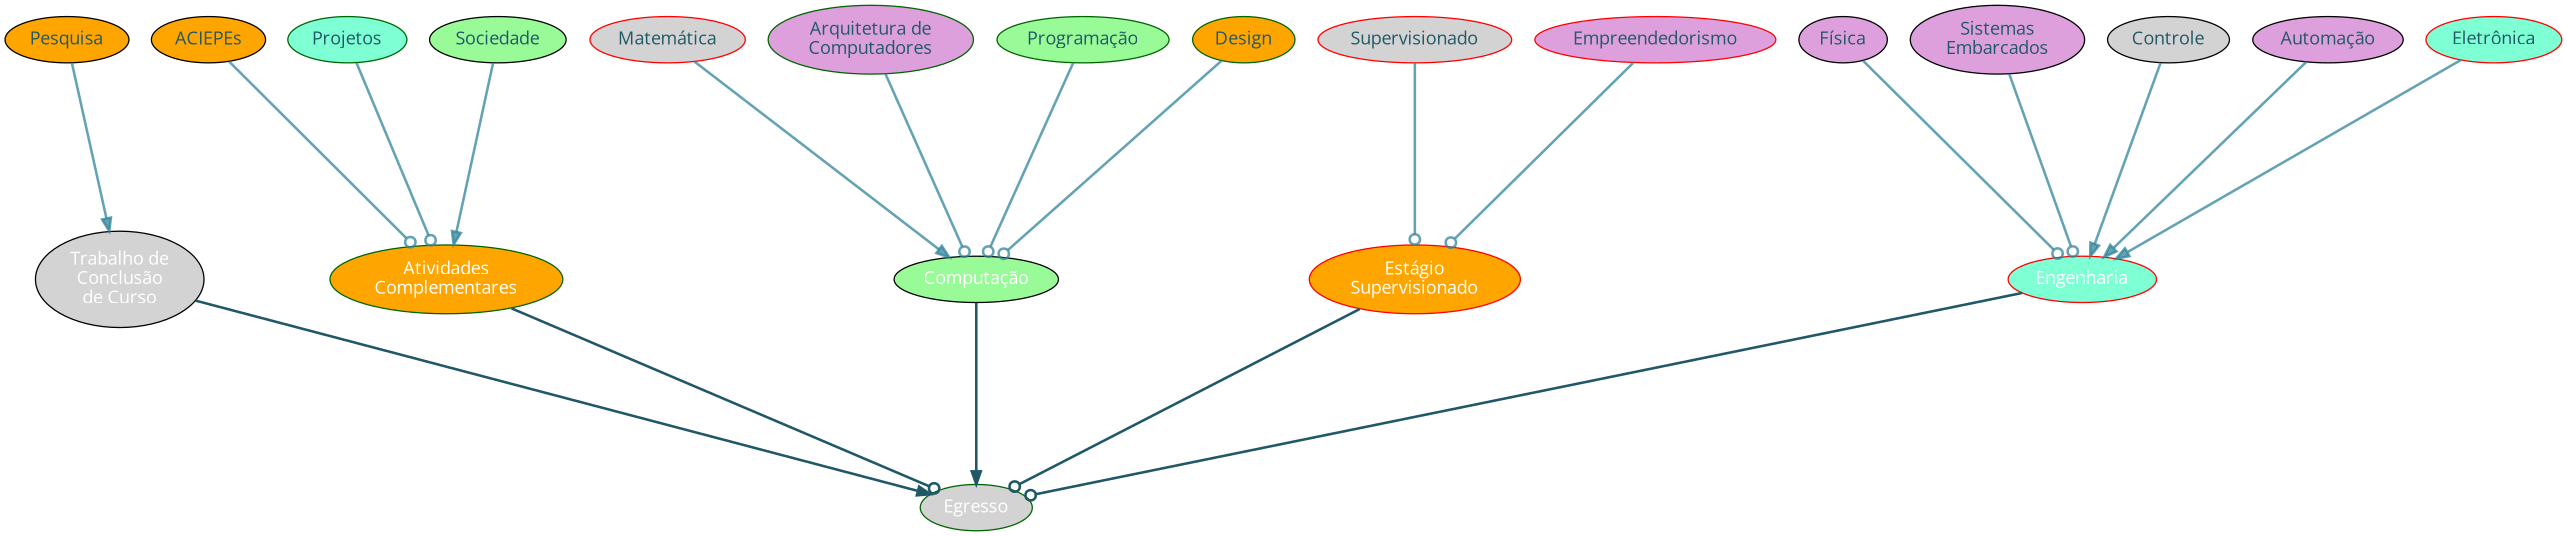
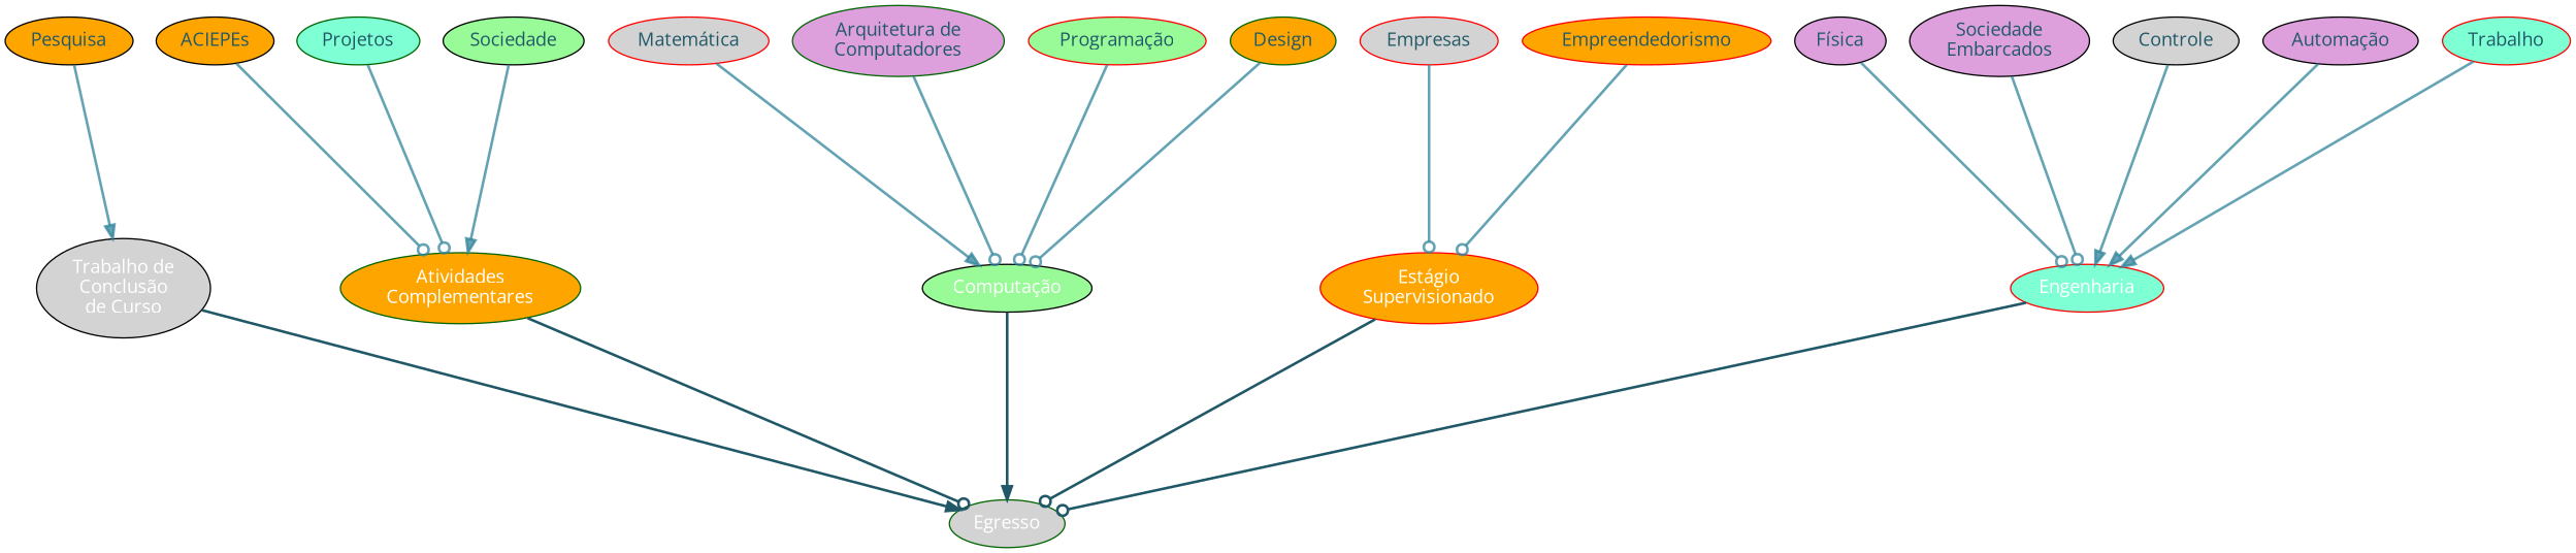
  digraph {
    fontname="Open Sans"
    ranksep=1.7
    root=pe
    node [color=black fillcolor=lightgrey fontcolor="#205867" fontname="Open Sans" shape=ellipse style=filled]
    edge [arrowhead=odot color="#31859BC0" fontname="Open Sans" penwidth=2 style=solid]
    n1 [color=darkgreen fontcolor=white label=Egresso]
    n2 [fontcolor=white label="Trabalho de\nConclusão\nde Curso"]
    n3 [color=darkgreen fillcolor=orange fontcolor=white label="Atividades\nComplementares"]
    n4 [fillcolor=palegreen fontcolor=white label="Computação"]
    n5 [color=red fillcolor=orange fontcolor=white label="Estágio\nSupervisionado"]
    n6 [color=red fillcolor=aquamarine fontcolor=white label=Engenharia]
    n7 [color=red label="Matemática"]
    n8 [fillcolor=plum label="Física"]
    n9 [color=darkgreen fillcolor=plum label="Arquitetura de\nComputadores"]
-   n10 [fillcolor=plum label="Sistemas\nEmbarcados"]
+   n10 [fillcolor=plum label="Sociedade\nEmbarcados"]
    ACIEPEs [fillcolor=orange]
    Projetos [color=darkgreen fillcolor=aquamarine]
    Sociedade [fillcolor=palegreen]
    Pesquisa [fillcolor=orange]
-   Empresas [color=red label=Supervisionado]
-   Empreendedorismo [color=red fillcolor=plum]
+   Empresas [color=red]
+   Empreendedorismo [color=red fillcolor=orange]
    Controle
    "Automação" [fillcolor=plum]
-   "Eletrônica" [color=red fillcolor=aquamarine]
-   "Programação" [color=darkgreen fillcolor=palegreen]
+   "Eletrônica" [color=red fillcolor=aquamarine label=Trabalho]
+   "Programação" [color=red fillcolor=palegreen]
    Design [color=darkgreen fillcolor=orange]
    n2 -> n1 [arrowhead=normal color="#205867FF"]
    n3 -> n1 [color="#205867FF" style=bold]
    n4 -> n1 [arrowhead=normal color="#205867FF"]
    n5 -> n1 [color="#205867FF" style=bold]
    n6 -> n1 [color="#205867FF"]
    n7 -> n4 [arrowhead=normal style=bold]
    n8 -> n6 [style=bold]
    n9 -> n4
    n10 -> n6
    ACIEPEs -> n3
    Projetos -> n3
    Sociedade -> n3 [arrowhead=normal]
    Pesquisa -> n2 [arrowhead=normal]
    Empresas -> n5 [style=bold]
    Empreendedorismo -> n5 [style=bold]
    Controle -> n6 [arrowhead=normal style=bold]
    "Automação" -> n6 [arrowhead=normal]
    "Eletrônica" -> n6 [arrowhead=normal]
    "Programação" -> n4 [style=bold]
    Design -> n4 [style=bold]
  }
